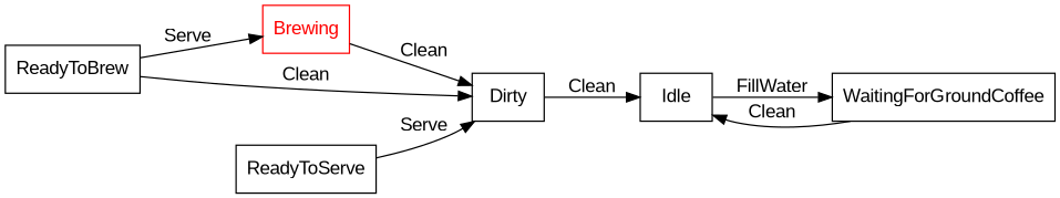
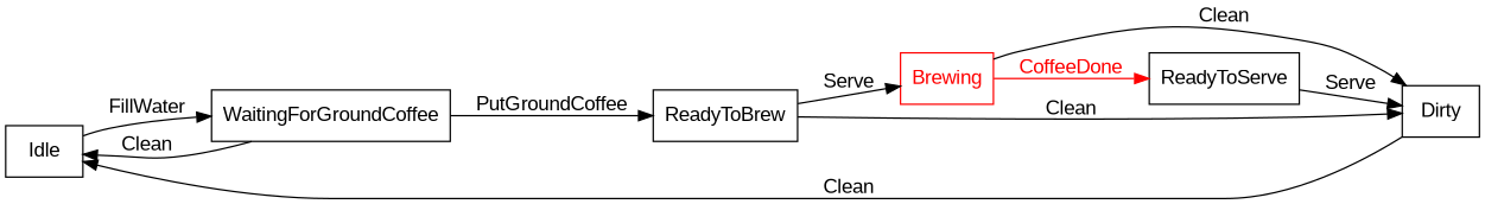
  digraph {
    fontname="Liberation Sans"
    rankdir=LR
    node [color=black fontcolor=black fontname="Liberation Sans" shape=box]
    edge [fontname="Liberation Sans"]
    Idle
    WaitingForGroundCoffee
    ReadyToBrew
    Brewing [color=red fontcolor=red]
    Dirty
    ReadyToServe
    Idle -> WaitingForGroundCoffee [label=FillWater]
    WaitingForGroundCoffee -> Idle [label=Clean]
+   WaitingForGroundCoffee -> ReadyToBrew [label=PutGroundCoffee]
    ReadyToBrew -> Brewing [label=Serve]
    ReadyToBrew -> Dirty [label=Clean]
    Brewing -> Dirty [label=Clean]
+   Brewing -> ReadyToServe [color=red fontcolor=red label=CoffeeDone]
    Dirty -> Idle [label=Clean]
    ReadyToServe -> Dirty [label=Serve]
  }
